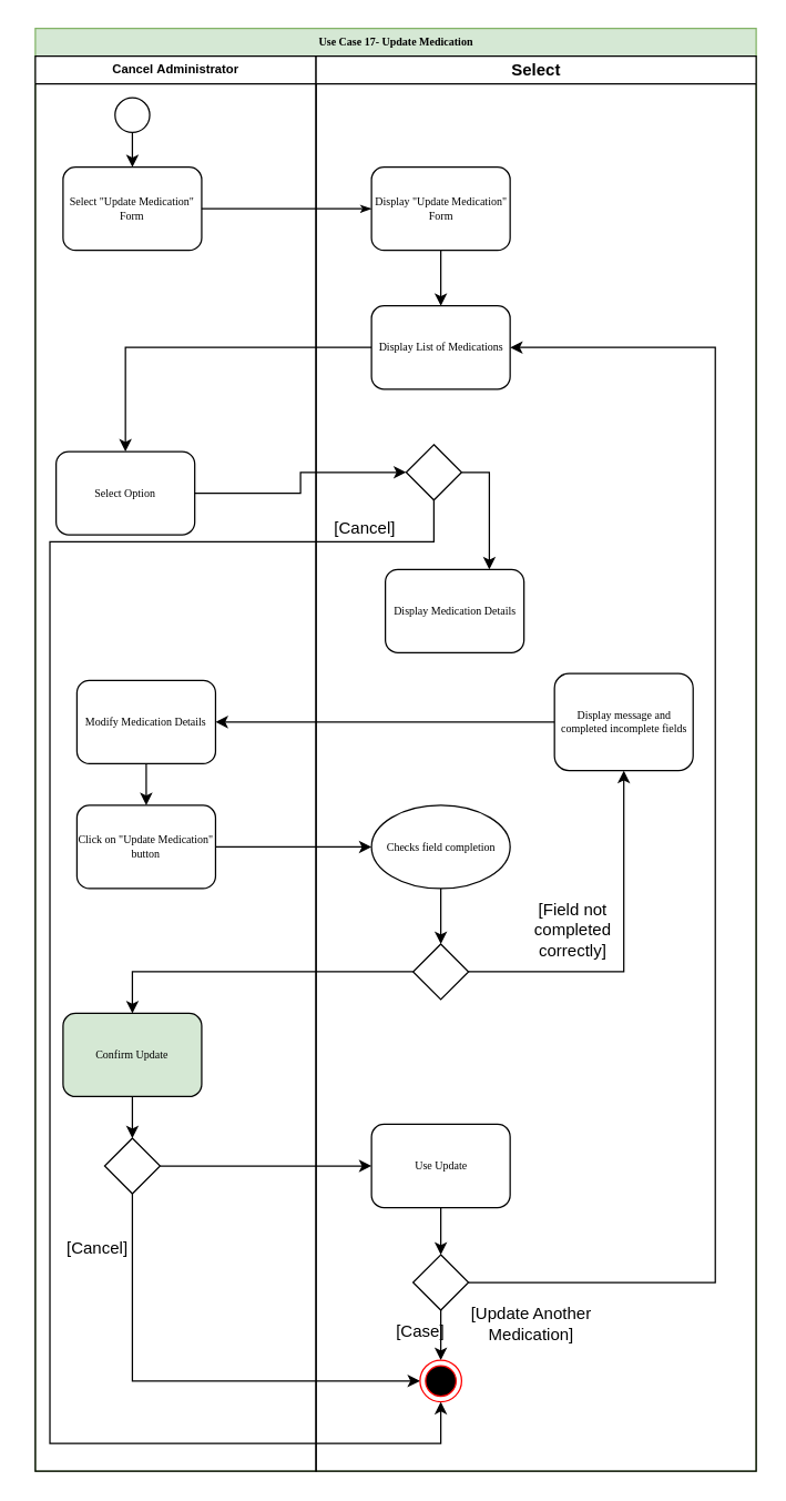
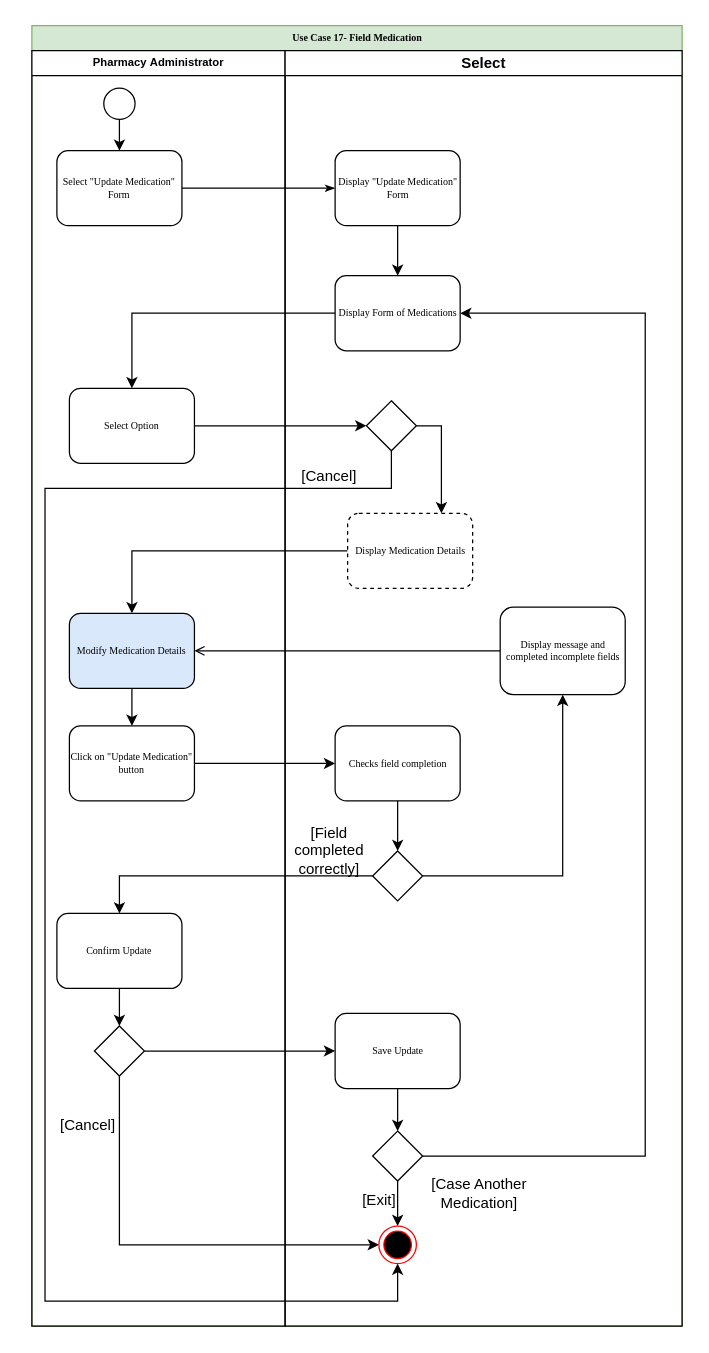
  <mxCell id="0" />
  <mxCell id="1" parent="0" />
- <mxCell id="2" value="Use Case 17- Update Medication" style="swimlane;html=1;childLayout=stackLayout;startSize=20;rounded=0;shadow=0;labelBackgroundColor=none;strokeWidth=1;fontFamily=Verdana;fontSize=8;align=center;fillColor=#d5e8d4;strokeColor=#82b366;" parent="1" vertex="1"><mxGeometry x="25" y="20" width="520" height="1040" as="geometry" /></mxCell>
+ <mxCell id="2" value="Use Case 17- Field Medication" style="swimlane;html=1;childLayout=stackLayout;startSize=20;rounded=0;shadow=0;labelBackgroundColor=none;strokeWidth=1;fontFamily=Verdana;fontSize=8;align=center;fillColor=#d5e8d4;strokeColor=#82b366;" parent="1" vertex="1"><mxGeometry x="25" y="20" width="520" height="1040" as="geometry" /></mxCell>
  <mxCell id="3" value="" style="edgeStyle=orthogonalEdgeStyle;rounded=0;orthogonalLoop=1;jettySize=auto;html=1;" parent="2" source="15" target="30" edge="1"><mxGeometry relative="1" as="geometry" /></mxCell>
- <mxCell id="4" value="&lt;span lang=&quot;EN-NZ&quot; style=&quot;font-size: 9px; font-family: arial, sans-serif;&quot;&gt;Cancel&amp;nbsp;&lt;/span&gt;Administrator" style="swimlane;html=1;startSize=20;fontSize=9;" parent="2" vertex="1"><mxGeometry y="20" width="202.5" height="1020" as="geometry" /></mxCell>
+ <mxCell id="4" value="&lt;span lang=&quot;EN-NZ&quot; style=&quot;font-size: 9px; font-family: arial, sans-serif;&quot;&gt;Pharmacy&amp;nbsp;&lt;/span&gt;Administrator" style="swimlane;html=1;startSize=20;fontSize=9;" parent="2" vertex="1"><mxGeometry y="20" width="202.5" height="1020" as="geometry" /></mxCell>
  <mxCell id="5" value="" style="edgeStyle=orthogonalEdgeStyle;rounded=0;orthogonalLoop=1;jettySize=auto;html=1;" parent="4" source="7" target="8" edge="1"><mxGeometry relative="1" as="geometry" /></mxCell>
  <mxCell id="6" value="[Cancel]" style="text;html=1;strokeColor=none;fillColor=none;align=center;verticalAlign=middle;whiteSpace=wrap;rounded=0;" parent="4" vertex="1"><mxGeometry x="-5" y="850" width="100" height="20" as="geometry" /></mxCell>
  <mxCell id="7" value="" style="ellipse;whiteSpace=wrap;html=1;aspect=fixed;" parent="4" vertex="1"><mxGeometry x="57.5" y="30" width="25" height="25" as="geometry" /></mxCell>
  <mxCell id="8" value="Select &quot;Update Medication&quot; Form" style="rounded=1;whiteSpace=wrap;html=1;shadow=0;labelBackgroundColor=none;strokeWidth=1;fontFamily=Verdana;fontSize=8;align=center;" parent="4" vertex="1"><mxGeometry x="20" y="80" width="100" height="60" as="geometry" /></mxCell>
  <mxCell id="9" value="" style="edgeStyle=orthogonalEdgeStyle;rounded=0;orthogonalLoop=1;jettySize=auto;html=1;entryX=0.5;entryY=0;entryDx=0;entryDy=0;" parent="4" source="10" target="11" edge="1"><mxGeometry relative="1" as="geometry"><mxPoint x="70" y="816" as="targetPoint" /></mxGeometry></mxCell>
- <mxCell id="10" value="Confirm Update" style="rounded=1;whiteSpace=wrap;html=1;shadow=0;labelBackgroundColor=none;strokeWidth=1;fontFamily=Verdana;fontSize=8;align=center;fillColor=#d5e8d4;" parent="4" vertex="1"><mxGeometry x="20" y="690" width="100" height="60" as="geometry" /></mxCell>
+ <mxCell id="10" value="Confirm Update" style="rounded=1;whiteSpace=wrap;html=1;shadow=0;labelBackgroundColor=none;strokeWidth=1;fontFamily=Verdana;fontSize=8;align=center;" parent="4" vertex="1"><mxGeometry x="20" y="690" width="100" height="60" as="geometry" /></mxCell>
  <mxCell id="11" value="" style="rhombus;whiteSpace=wrap;html=1;" parent="4" vertex="1"><mxGeometry x="50" y="780" width="40" height="40" as="geometry" /></mxCell>
- <mxCell id="12" value="Select Option" style="rounded=1;whiteSpace=wrap;html=1;shadow=0;labelBackgroundColor=none;strokeWidth=1;fontFamily=Verdana;fontSize=8;align=center;" vertex="1" parent="4"><mxGeometry x="15" y="285" width="100" height="60" as="geometry" /></mxCell>
+ <mxCell id="12" value="Select Option" style="rounded=1;whiteSpace=wrap;html=1;shadow=0;labelBackgroundColor=none;strokeWidth=1;fontFamily=Verdana;fontSize=8;align=center;" vertex="1" parent="4"><mxGeometry x="30" y="270" width="100" height="60" as="geometry" /></mxCell>
  <mxCell id="13" style="edgeStyle=orthogonalEdgeStyle;rounded=0;orthogonalLoop=1;jettySize=auto;html=1;exitX=0.5;exitY=1;exitDx=0;exitDy=0;entryX=0.5;entryY=0;entryDx=0;entryDy=0;fontSize=9;" edge="1" parent="4" source="14" target="15"><mxGeometry relative="1" as="geometry" /></mxCell>
- <mxCell id="14" value="Modify Medication Details" style="rounded=1;whiteSpace=wrap;html=1;shadow=0;labelBackgroundColor=none;strokeWidth=1;fontFamily=Verdana;fontSize=8;align=center;" parent="4" vertex="1"><mxGeometry x="30" y="450" width="100" height="60" as="geometry" /></mxCell>
+ <mxCell id="14" value="Modify Medication Details" style="rounded=1;whiteSpace=wrap;html=1;shadow=0;labelBackgroundColor=none;strokeWidth=1;fontFamily=Verdana;fontSize=8;align=center;fillColor=#dae8fc;" parent="4" vertex="1"><mxGeometry x="30" y="450" width="100" height="60" as="geometry" /></mxCell>
  <mxCell id="15" value="Click on &quot;Update Medication&quot; button" style="rounded=1;whiteSpace=wrap;html=1;shadow=0;labelBackgroundColor=none;strokeWidth=1;fontFamily=Verdana;fontSize=8;align=center;" parent="4" vertex="1"><mxGeometry x="30" y="540" width="100" height="60" as="geometry" /></mxCell>
  <mxCell id="16" style="edgeStyle=orthogonalEdgeStyle;rounded=1;html=1;labelBackgroundColor=none;startArrow=none;startFill=0;startSize=5;endArrow=classicThin;endFill=1;endSize=5;jettySize=auto;orthogonalLoop=1;strokeWidth=1;fontFamily=Verdana;fontSize=8" parent="2" source="8" target="35" edge="1"><mxGeometry relative="1" as="geometry" /></mxCell>
  <mxCell id="17" value="" style="edgeStyle=orthogonalEdgeStyle;rounded=0;orthogonalLoop=1;jettySize=auto;html=1;entryX=0;entryY=0.5;entryDx=0;entryDy=0;exitX=0.5;exitY=1;exitDx=0;exitDy=0;" parent="2" source="11" target="42" edge="1"><mxGeometry relative="1" as="geometry"><mxPoint x="200" y="640" as="targetPoint" /></mxGeometry></mxCell>
  <mxCell id="18" style="edgeStyle=orthogonalEdgeStyle;rounded=0;orthogonalLoop=1;jettySize=auto;html=1;exitX=0;exitY=0.5;exitDx=0;exitDy=0;entryX=0.5;entryY=0;entryDx=0;entryDy=0;fontSize=9;" edge="1" parent="2" source="39" target="12"><mxGeometry relative="1" as="geometry" /></mxCell>
  <mxCell id="19" style="edgeStyle=orthogonalEdgeStyle;rounded=0;orthogonalLoop=1;jettySize=auto;html=1;exitX=1;exitY=0.5;exitDx=0;exitDy=0;entryX=0;entryY=0.5;entryDx=0;entryDy=0;fontSize=9;" edge="1" parent="2" source="12" target="33"><mxGeometry relative="1" as="geometry" /></mxCell>
- <mxCell id="21" style="edgeStyle=orthogonalEdgeStyle;rounded=0;orthogonalLoop=1;jettySize=auto;html=1;exitX=0;exitY=0.5;exitDx=0;exitDy=0;entryX=1;entryY=0.5;entryDx=0;entryDy=0;fontSize=9;" edge="1" parent="2" source="47" target="14"><mxGeometry relative="1" as="geometry" /></mxCell>
+ <mxCell id="20" style="edgeStyle=orthogonalEdgeStyle;rounded=0;orthogonalLoop=1;jettySize=auto;html=1;exitX=0;exitY=0.5;exitDx=0;exitDy=0;entryX=0.5;entryY=0;entryDx=0;entryDy=0;fontSize=9;" edge="1" parent="2" source="43" target="14"><mxGeometry relative="1" as="geometry" /></mxCell>
+ <mxCell id="21" style="edgeStyle=orthogonalEdgeStyle;rounded=0;orthogonalLoop=1;jettySize=auto;html=1;exitX=0;exitY=0.5;exitDx=0;exitDy=0;entryX=1;entryY=0.5;entryDx=0;entryDy=0;fontSize=9;endArrow=open;" edge="1" parent="2" source="47" target="14"><mxGeometry relative="1" as="geometry" /></mxCell>
  <mxCell id="22" style="edgeStyle=orthogonalEdgeStyle;rounded=0;orthogonalLoop=1;jettySize=auto;html=1;exitX=0;exitY=0.5;exitDx=0;exitDy=0;entryX=0.5;entryY=0;entryDx=0;entryDy=0;fontSize=9;" edge="1" parent="2" source="37" target="10"><mxGeometry relative="1" as="geometry" /></mxCell>
  <mxCell id="23" style="edgeStyle=orthogonalEdgeStyle;rounded=0;orthogonalLoop=1;jettySize=auto;html=1;exitX=1;exitY=0.5;exitDx=0;exitDy=0;entryX=0;entryY=0.5;entryDx=0;entryDy=0;fontSize=9;" edge="1" parent="2" source="11" target="44"><mxGeometry relative="1" as="geometry" /></mxCell>
  <mxCell id="24" value="Select" style="swimlane;html=1;startSize=20;" parent="2" vertex="1"><mxGeometry x="202.5" y="20" width="317.5" height="1020" as="geometry" /></mxCell>
+ <mxCell id="25" value="[Field completed correctly]" style="text;html=1;strokeColor=none;fillColor=none;align=center;verticalAlign=middle;whiteSpace=wrap;rounded=0;" parent="24" vertex="1"><mxGeometry y="630" width="70" height="20" as="geometry" /></mxCell>
  <mxCell id="26" style="edgeStyle=orthogonalEdgeStyle;rounded=0;orthogonalLoop=1;jettySize=auto;html=1;exitX=0.5;exitY=1;exitDx=0;exitDy=0;entryX=0.5;entryY=0;entryDx=0;entryDy=0;fontSize=9;" edge="1" parent="24" source="44" target="29"><mxGeometry relative="1" as="geometry" /></mxCell>
  <mxCell id="27" value="[Cancel]" style="text;html=1;strokeColor=none;fillColor=none;align=center;verticalAlign=middle;whiteSpace=wrap;rounded=0;" vertex="1" parent="24"><mxGeometry y="331" width="70" height="20" as="geometry" /></mxCell>
- <mxCell id="28" value="[Case]" style="text;html=1;strokeColor=none;fillColor=none;align=center;verticalAlign=middle;whiteSpace=wrap;rounded=0;" vertex="1" parent="24"><mxGeometry x="40" y="910" width="70" height="20" as="geometry" /></mxCell>
+ <mxCell id="28" value="[Exit]" style="text;html=1;strokeColor=none;fillColor=none;align=center;verticalAlign=middle;whiteSpace=wrap;rounded=0;" vertex="1" parent="24"><mxGeometry x="40" y="910" width="70" height="20" as="geometry" /></mxCell>
  <mxCell id="29" value="" style="rhombus;whiteSpace=wrap;html=1;" vertex="1" parent="24"><mxGeometry x="70" y="864" width="40" height="40" as="geometry" /></mxCell>
- <mxCell id="30" value="Checks field completion" style="ellipse;whiteSpace=wrap;html=1;shadow=0;labelBackgroundColor=none;strokeWidth=1;fontFamily=Verdana;fontSize=8;align=center;" parent="24" vertex="1"><mxGeometry x="40" y="540" width="100" height="60" as="geometry" /></mxCell>
+ <mxCell id="30" value="Checks field completion" style="rounded=1;whiteSpace=wrap;html=1;shadow=0;labelBackgroundColor=none;strokeWidth=1;fontFamily=Verdana;fontSize=8;align=center;" parent="24" vertex="1"><mxGeometry x="40" y="540" width="100" height="60" as="geometry" /></mxCell>
  <mxCell id="31" style="edgeStyle=orthogonalEdgeStyle;rounded=0;orthogonalLoop=1;jettySize=auto;html=1;exitX=0.5;exitY=1;exitDx=0;exitDy=0;entryX=0.5;entryY=1;entryDx=0;entryDy=0;fontSize=9;" edge="1" parent="24" source="33" target="42"><mxGeometry relative="1" as="geometry"><Array as="points"><mxPoint x="85" y="350" /><mxPoint x="-192" y="350" /><mxPoint x="-192" y="1000" /><mxPoint x="90" y="1000" /></Array></mxGeometry></mxCell>
  <mxCell id="32" style="edgeStyle=orthogonalEdgeStyle;rounded=0;orthogonalLoop=1;jettySize=auto;html=1;exitX=1;exitY=0.5;exitDx=0;exitDy=0;entryX=0.75;entryY=0;entryDx=0;entryDy=0;fontSize=9;" edge="1" parent="24" source="33" target="43"><mxGeometry relative="1" as="geometry" /></mxCell>
  <mxCell id="33" value="" style="rhombus;whiteSpace=wrap;html=1;" vertex="1" parent="24"><mxGeometry x="65" y="280" width="40" height="40" as="geometry" /></mxCell>
  <mxCell id="34" style="edgeStyle=orthogonalEdgeStyle;rounded=0;orthogonalLoop=1;jettySize=auto;html=1;exitX=0.5;exitY=1;exitDx=0;exitDy=0;entryX=0.5;entryY=0;entryDx=0;entryDy=0;fontSize=9;" edge="1" parent="24" source="35" target="39"><mxGeometry relative="1" as="geometry" /></mxCell>
  <mxCell id="35" value="Display &quot;Update Medication&quot; Form" style="rounded=1;whiteSpace=wrap;html=1;shadow=0;labelBackgroundColor=none;strokeWidth=1;fontFamily=Verdana;fontSize=8;align=center;" parent="24" vertex="1"><mxGeometry x="40" y="80" width="100" height="60" as="geometry" /></mxCell>
  <mxCell id="36" style="edgeStyle=orthogonalEdgeStyle;rounded=0;orthogonalLoop=1;jettySize=auto;html=1;entryX=0.5;entryY=1;entryDx=0;entryDy=0;exitX=1;exitY=0.5;exitDx=0;exitDy=0;" parent="24" source="37" target="47" edge="1"><mxGeometry relative="1" as="geometry"><mxPoint x="120" y="660" as="sourcePoint" /></mxGeometry></mxCell>
  <mxCell id="37" value="" style="rhombus;whiteSpace=wrap;html=1;" parent="24" vertex="1"><mxGeometry x="70" y="640" width="40" height="40" as="geometry" /></mxCell>
  <mxCell id="38" style="edgeStyle=orthogonalEdgeStyle;rounded=0;orthogonalLoop=1;jettySize=auto;html=1;exitX=0.5;exitY=1;exitDx=0;exitDy=0;entryX=0.5;entryY=0;entryDx=0;entryDy=0;" parent="24" source="30" target="37" edge="1"><mxGeometry relative="1" as="geometry" /></mxCell>
- <mxCell id="39" value="Display List of Medications" style="rounded=1;whiteSpace=wrap;html=1;shadow=0;labelBackgroundColor=none;strokeWidth=1;fontFamily=Verdana;fontSize=8;align=center;" vertex="1" parent="24"><mxGeometry x="40" y="180" width="100" height="60" as="geometry" /></mxCell>
+ <mxCell id="39" value="Display Form of Medications" style="rounded=1;whiteSpace=wrap;html=1;shadow=0;labelBackgroundColor=none;strokeWidth=1;fontFamily=Verdana;fontSize=8;align=center;" vertex="1" parent="24"><mxGeometry x="40" y="180" width="100" height="60" as="geometry" /></mxCell>
  <mxCell id="40" style="edgeStyle=orthogonalEdgeStyle;rounded=0;orthogonalLoop=1;jettySize=auto;html=1;exitX=0.5;exitY=1;exitDx=0;exitDy=0;entryX=0.5;entryY=0;entryDx=0;entryDy=0;fontSize=9;" edge="1" parent="24" source="29" target="42"><mxGeometry relative="1" as="geometry" /></mxCell>
  <mxCell id="41" style="edgeStyle=orthogonalEdgeStyle;rounded=0;orthogonalLoop=1;jettySize=auto;html=1;exitX=1;exitY=0.5;exitDx=0;exitDy=0;entryX=1;entryY=0.5;entryDx=0;entryDy=0;fontSize=9;" edge="1" parent="24" source="29" target="39"><mxGeometry relative="1" as="geometry"><Array as="points"><mxPoint x="288" y="884" /><mxPoint x="288" y="210" /></Array></mxGeometry></mxCell>
  <mxCell id="42" value="" style="ellipse;html=1;shape=endState;fillColor=#000000;strokeColor=#ff0000;" parent="24" vertex="1"><mxGeometry x="75" y="940" width="30" height="30" as="geometry" /></mxCell>
- <mxCell id="43" value="Display Medication Details" style="rounded=1;whiteSpace=wrap;html=1;shadow=0;labelBackgroundColor=none;strokeWidth=1;fontFamily=Verdana;fontSize=8;align=center;" vertex="1" parent="24"><mxGeometry x="50" y="370" width="100" height="60" as="geometry" /></mxCell>
- <mxCell id="44" value="Use Update" style="rounded=1;whiteSpace=wrap;html=1;shadow=0;labelBackgroundColor=none;strokeWidth=1;fontFamily=Verdana;fontSize=8;align=center;" vertex="1" parent="24"><mxGeometry x="40" y="770" width="100" height="60" as="geometry" /></mxCell>
- <mxCell id="45" value="[Update Another Medication]" style="text;html=1;strokeColor=none;fillColor=none;align=center;verticalAlign=middle;whiteSpace=wrap;rounded=0;" parent="24" vertex="1"><mxGeometry x="105" y="904" width="100" height="20" as="geometry" /></mxCell>
- <mxCell id="46" value="[Field not completed correctly]" style="text;html=1;strokeColor=none;fillColor=none;align=center;verticalAlign=middle;whiteSpace=wrap;rounded=0;" parent="24" vertex="1"><mxGeometry x="150" y="620" width="70" height="20" as="geometry" /></mxCell>
+ <mxCell id="43" value="Display Medication Details" style="rounded=1;whiteSpace=wrap;html=1;shadow=0;labelBackgroundColor=none;strokeWidth=1;fontFamily=Verdana;fontSize=8;align=center;dashed=1;" vertex="1" parent="24"><mxGeometry x="50" y="370" width="100" height="60" as="geometry" /></mxCell>
+ <mxCell id="44" value="Save Update" style="rounded=1;whiteSpace=wrap;html=1;shadow=0;labelBackgroundColor=none;strokeWidth=1;fontFamily=Verdana;fontSize=8;align=center;" vertex="1" parent="24"><mxGeometry x="40" y="770" width="100" height="60" as="geometry" /></mxCell>
+ <mxCell id="45" value="[Case Another Medication]" style="text;html=1;strokeColor=none;fillColor=none;align=center;verticalAlign=middle;whiteSpace=wrap;rounded=0;" parent="24" vertex="1"><mxGeometry x="105" y="904" width="100" height="20" as="geometry" /></mxCell>
  <mxCell id="47" value="Display message and completed incomplete fields" style="rounded=1;whiteSpace=wrap;html=1;shadow=0;labelBackgroundColor=none;strokeWidth=1;fontFamily=Verdana;fontSize=8;align=center;" parent="24" vertex="1"><mxGeometry x="172" y="445" width="100" height="70" as="geometry" /></mxCell>
